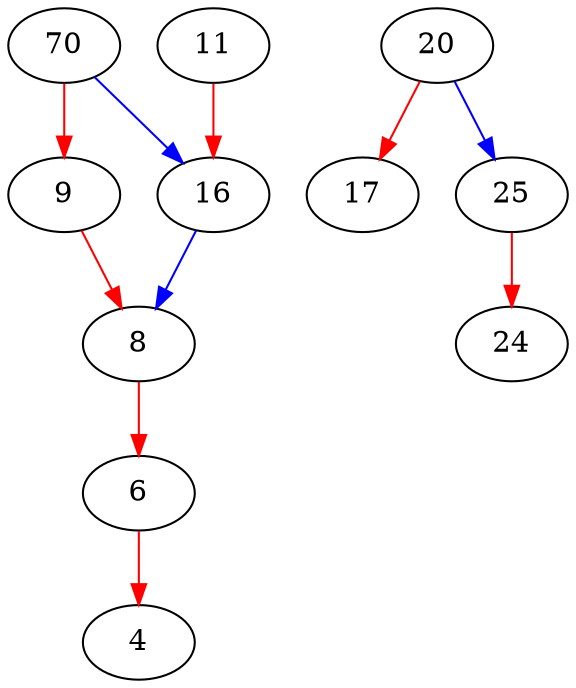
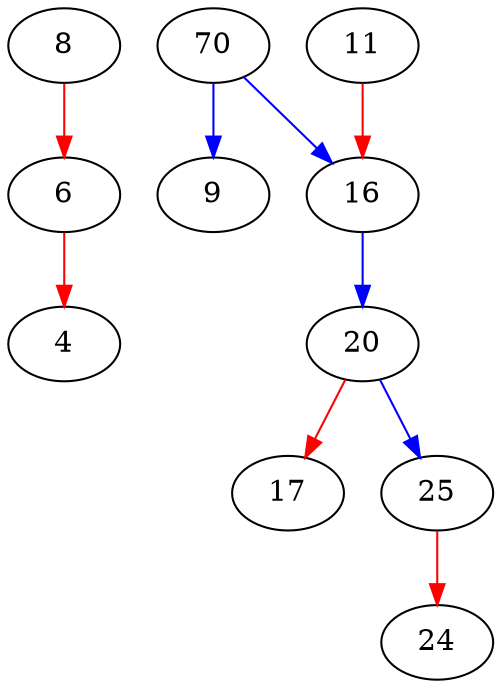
  digraph {
    edge [color=red]
    n1 [label=4]
    n2 [label=6]
    n3 [label=8]
    n4 [label=9]
    n5 [label=70]
    n6 [label=16]
    n7 [label=20]
    n8 [label=11]
    n9 [label=17]
    n10 [label=25]
    n11 [label=24]
    n2 -> n1
    n3 -> n2
-   n4 -> n3
-   n5 -> n4
+   n5 -> n4 [color=blue]
    n5 -> n6 [color=blue]
-   n6 -> n3 [color=blue]
+   n6 -> n7 [color=blue]
    n7 -> n9
    n7 -> n10 [color=blue]
    n8 -> n6
    n10 -> n11
  }
